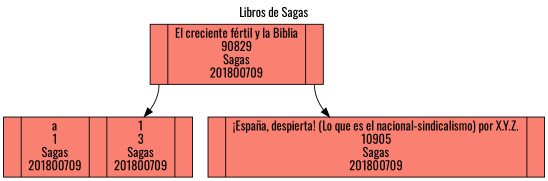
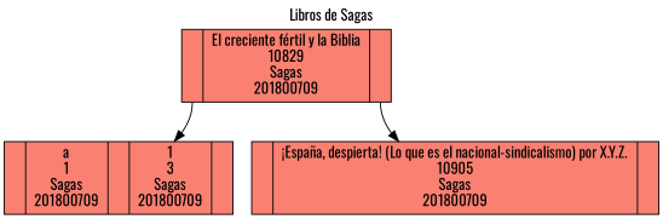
  digraph {
    label="Libros de Sagas"
    labelloc=t
    fontname=Oswald
    node [color=black fillcolor=salmon shape=record style=filled fontname=Oswald]
    edge [fontname=Oswald]
-   n1 [height=.1 label="<f0> |El creciente fértil y la Biblia\n90829\nSagas\n201800709|<f1>"]
+   n1 [height=.1 label="<f0> |El creciente fértil y la Biblia\n10829\nSagas\n201800709|<f1>"]
    n2 [height=.1 label="<f0> |a\n1\nSagas\n201800709|<f1> |1\n3\nSagas\n201800709|<f2>"]
    n3 [height=.1 label="<f0> |¡España, despierta! (Lo que es el nacional-sindicalismo) por X.Y.Z.\n10905\nSagas\n201800709|<f1>"]
    n1 -> n2 [tailport=f0]
    n1 -> n3 [tailport=f1]
  }
